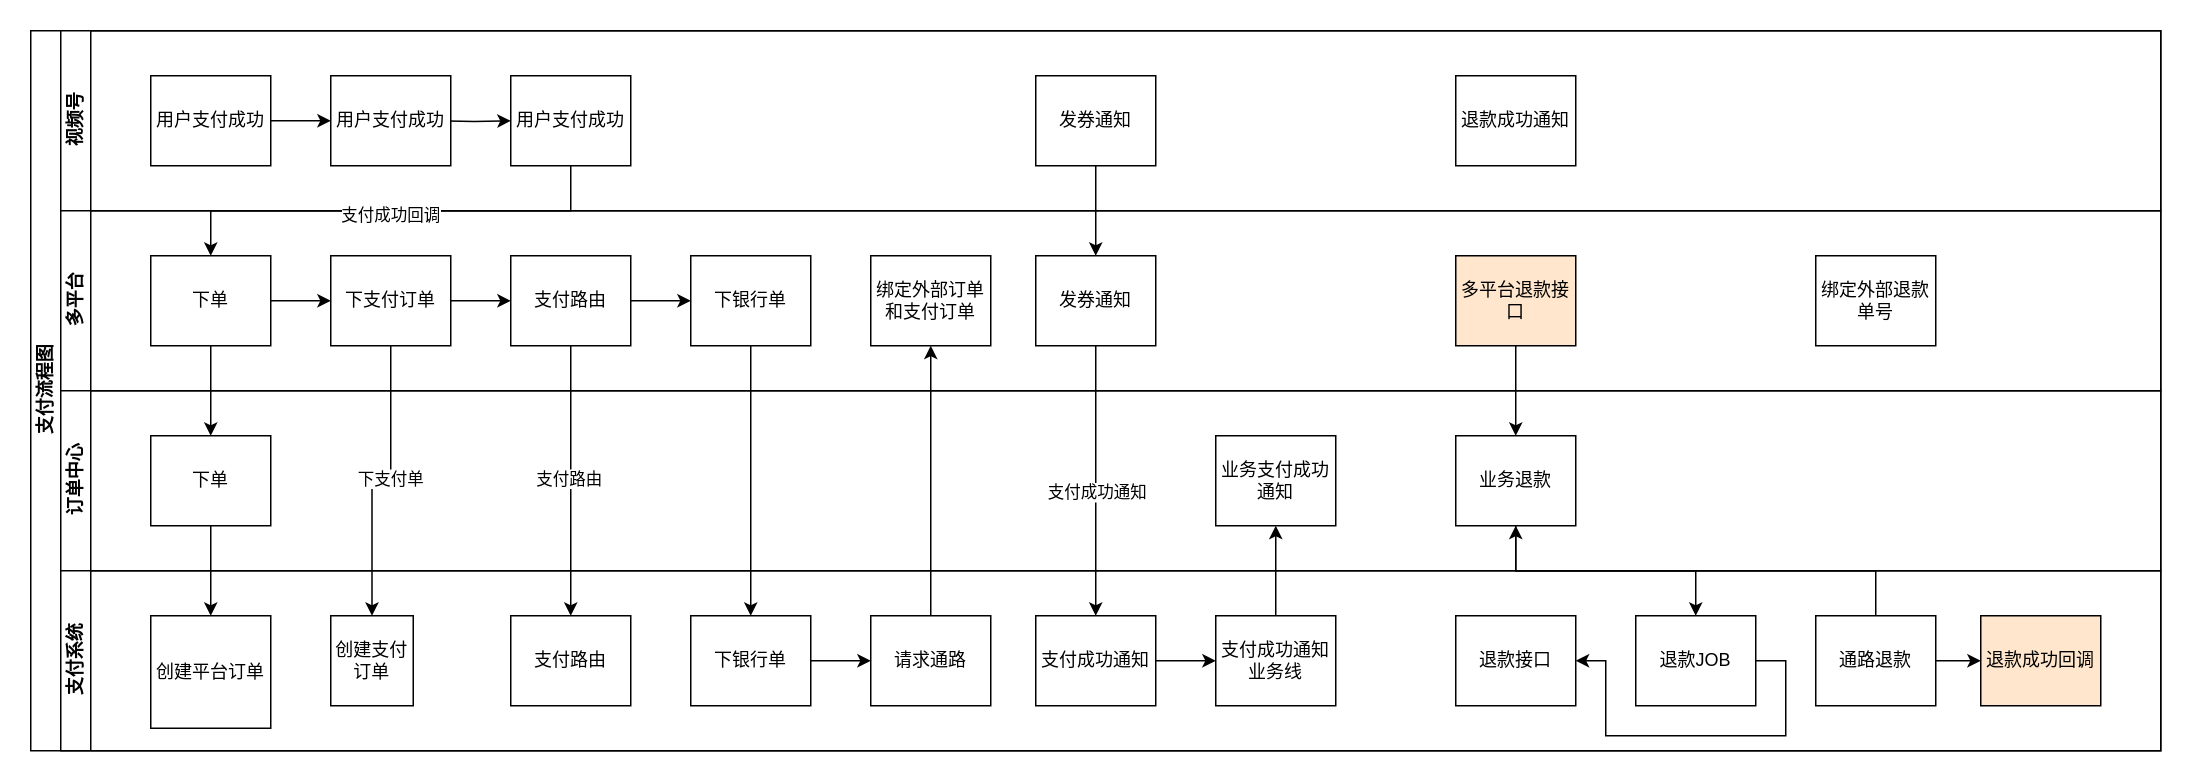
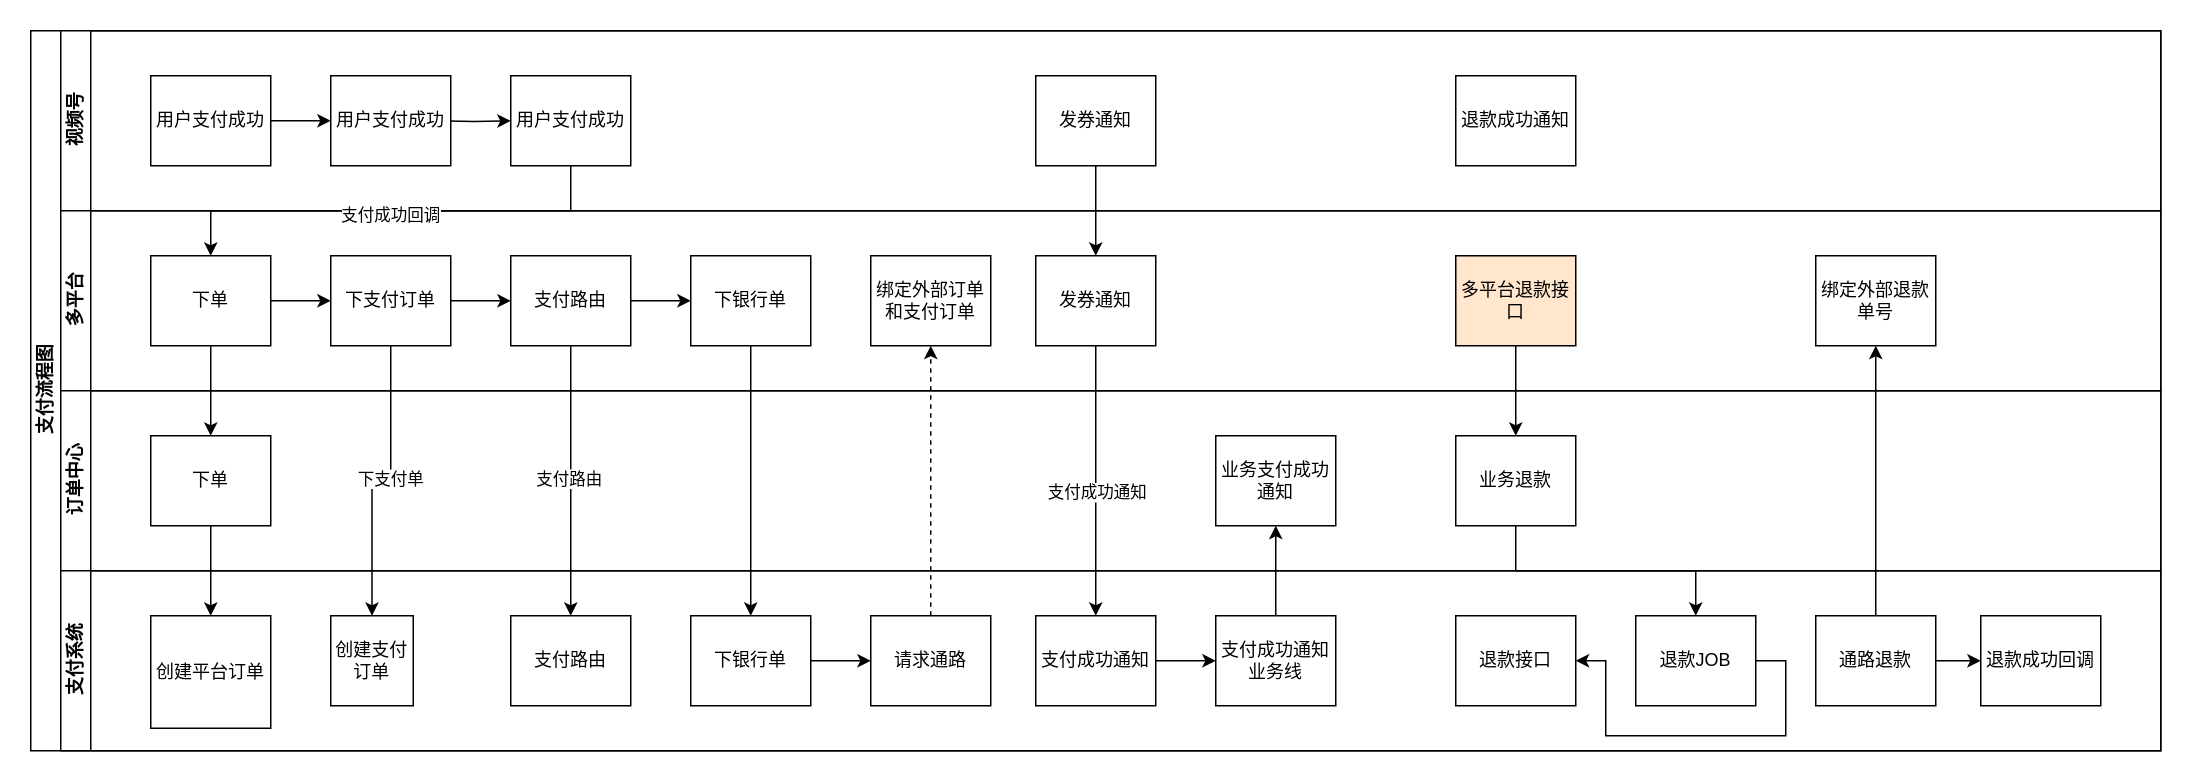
  <mxCell id="0" />
  <mxCell id="1" parent="0" />
  <mxCell id="2" value="支付流程图" style="swimlane;html=1;childLayout=stackLayout;resizeParent=1;resizeParentMax=0;horizontal=0;startSize=20;horizontalStack=0;" parent="1" vertex="1"><mxGeometry x="20" y="20" width="1420" height="480" as="geometry" /></mxCell>
  <mxCell id="3" value="视频号" style="swimlane;html=1;startSize=20;horizontal=0;" parent="2" vertex="1"><mxGeometry x="20" width="1400" height="120" as="geometry" /></mxCell>
  <mxCell id="4" value="" style="edgeStyle=orthogonalEdgeStyle;rounded=0;orthogonalLoop=1;jettySize=auto;html=1;" parent="3" target="5" edge="1"><mxGeometry relative="1" as="geometry"><mxPoint x="250" y="60" as="sourcePoint" /></mxGeometry></mxCell>
  <mxCell id="5" value="用户支付成功" style="rounded=0;whiteSpace=wrap;html=1;fontFamily=Helvetica;fontSize=12;fontColor=#000000;align=center;" parent="3" vertex="1"><mxGeometry x="300" y="30" width="80" height="60" as="geometry" /></mxCell>
  <mxCell id="6" value="用户支付成功" style="rounded=0;whiteSpace=wrap;html=1;fontFamily=Helvetica;fontSize=12;fontColor=#000000;align=center;" parent="3" vertex="1"><mxGeometry x="180" y="30" width="80" height="60" as="geometry" /></mxCell>
  <mxCell id="7" style="edgeStyle=orthogonalEdgeStyle;rounded=0;orthogonalLoop=1;jettySize=auto;html=1;exitX=1;exitY=0.5;exitDx=0;exitDy=0;entryX=0;entryY=0.5;entryDx=0;entryDy=0;" parent="3" source="8" target="6" edge="1"><mxGeometry relative="1" as="geometry" /></mxCell>
  <mxCell id="8" value="用户支付成功" style="rounded=0;whiteSpace=wrap;html=1;fontFamily=Helvetica;fontSize=12;fontColor=#000000;align=center;" parent="3" vertex="1"><mxGeometry x="60" y="30" width="80" height="60" as="geometry" /></mxCell>
  <mxCell id="9" value="多平台" style="swimlane;html=1;startSize=20;horizontal=0;" parent="2" vertex="1"><mxGeometry x="20" y="120" width="1400" height="120" as="geometry" /></mxCell>
  <mxCell id="10" style="edgeStyle=orthogonalEdgeStyle;rounded=0;orthogonalLoop=1;jettySize=auto;html=1;exitX=1;exitY=0.5;exitDx=0;exitDy=0;entryX=0;entryY=0.5;entryDx=0;entryDy=0;" parent="9" source="11" target="13" edge="1"><mxGeometry relative="1" as="geometry" /></mxCell>
  <mxCell id="11" value="下单" style="rounded=0;whiteSpace=wrap;html=1;fontFamily=Helvetica;fontSize=12;fontColor=#000000;align=center;" parent="9" vertex="1"><mxGeometry x="60" y="30" width="80" height="60" as="geometry" /></mxCell>
  <mxCell id="12" style="edgeStyle=orthogonalEdgeStyle;rounded=0;orthogonalLoop=1;jettySize=auto;html=1;exitX=1;exitY=0.5;exitDx=0;exitDy=0;entryX=0;entryY=0.5;entryDx=0;entryDy=0;" parent="9" source="13" target="15" edge="1"><mxGeometry relative="1" as="geometry" /></mxCell>
  <mxCell id="13" value="下支付订单" style="rounded=0;whiteSpace=wrap;html=1;fontFamily=Helvetica;fontSize=12;fontColor=#000000;align=center;" parent="9" vertex="1"><mxGeometry x="180" y="30" width="80" height="60" as="geometry" /></mxCell>
  <mxCell id="14" style="edgeStyle=orthogonalEdgeStyle;rounded=0;orthogonalLoop=1;jettySize=auto;html=1;exitX=1;exitY=0.5;exitDx=0;exitDy=0;" edge="1" parent="9" source="15" target="16"><mxGeometry relative="1" as="geometry" /></mxCell>
  <mxCell id="15" value="支付路由" style="rounded=0;whiteSpace=wrap;html=1;fontFamily=Helvetica;fontSize=12;fontColor=#000000;align=center;" parent="9" vertex="1"><mxGeometry x="300" y="30" width="80" height="60" as="geometry" /></mxCell>
  <mxCell id="16" value="下银行单" style="rounded=0;whiteSpace=wrap;html=1;fontFamily=Helvetica;fontSize=12;fontColor=#000000;align=center;" vertex="1" parent="9"><mxGeometry x="420" y="30" width="80" height="60" as="geometry" /></mxCell>
  <mxCell id="17" style="edgeStyle=orthogonalEdgeStyle;rounded=0;orthogonalLoop=1;jettySize=auto;html=1;exitX=0.5;exitY=1;exitDx=0;exitDy=0;" edge="1" parent="9" source="16" target="16"><mxGeometry relative="1" as="geometry" /></mxCell>
  <mxCell id="18" value="绑定外部订单和支付订单" style="rounded=0;whiteSpace=wrap;html=1;fontFamily=Helvetica;fontSize=12;fontColor=#000000;align=center;" vertex="1" parent="9"><mxGeometry x="540" y="30" width="80" height="60" as="geometry" /></mxCell>
  <mxCell id="19" value="绑定外部退款单号" style="rounded=0;whiteSpace=wrap;html=1;fontFamily=Helvetica;fontSize=12;fontColor=#000000;align=center;" vertex="1" parent="9"><mxGeometry x="1170" y="30" width="80" height="60" as="geometry" /></mxCell>
  <mxCell id="20" value="订单中心" style="swimlane;html=1;startSize=20;horizontal=0;" parent="2" vertex="1"><mxGeometry x="20" y="240" width="1400" height="120" as="geometry" /></mxCell>
  <mxCell id="21" value="下单" style="rounded=0;whiteSpace=wrap;html=1;fontFamily=Helvetica;fontSize=12;fontColor=#000000;align=center;" parent="20" vertex="1"><mxGeometry x="60" y="30" width="80" height="60" as="geometry" /></mxCell>
  <mxCell id="22" style="edgeStyle=orthogonalEdgeStyle;rounded=0;orthogonalLoop=1;jettySize=auto;html=1;exitX=0.5;exitY=1;exitDx=0;exitDy=0;entryX=0.5;entryY=0;entryDx=0;entryDy=0;" parent="2" source="5" target="11" edge="1"><mxGeometry relative="1" as="geometry" /></mxCell>
  <mxCell id="23" value="支付成功回调" style="edgeLabel;html=1;align=center;verticalAlign=middle;resizable=0;points=[];" parent="22" vertex="1" connectable="0"><mxGeometry x="0.007" y="2" relative="1" as="geometry"><mxPoint as="offset" /></mxGeometry></mxCell>
  <mxCell id="24" style="edgeStyle=orthogonalEdgeStyle;rounded=0;orthogonalLoop=1;jettySize=auto;html=1;exitX=0.5;exitY=1;exitDx=0;exitDy=0;" parent="2" source="11" target="21" edge="1"><mxGeometry relative="1" as="geometry" /></mxCell>
  <mxCell id="25" style="edgeStyle=orthogonalEdgeStyle;rounded=0;orthogonalLoop=1;jettySize=auto;html=1;exitX=0.5;exitY=1;exitDx=0;exitDy=0;" parent="2" source="21" target="32" edge="1"><mxGeometry relative="1" as="geometry" /></mxCell>
  <mxCell id="26" style="edgeStyle=orthogonalEdgeStyle;rounded=0;orthogonalLoop=1;jettySize=auto;html=1;exitX=0.5;exitY=1;exitDx=0;exitDy=0;entryX=0.5;entryY=0;entryDx=0;entryDy=0;" parent="2" source="13" target="33" edge="1"><mxGeometry relative="1" as="geometry" /></mxCell>
  <mxCell id="27" value="下支付单" style="edgeLabel;html=1;align=center;verticalAlign=middle;resizable=0;points=[];" parent="26" vertex="1" connectable="0"><mxGeometry x="-0.089" y="-1" relative="1" as="geometry"><mxPoint as="offset" /></mxGeometry></mxCell>
  <mxCell id="28" style="edgeStyle=orthogonalEdgeStyle;rounded=0;orthogonalLoop=1;jettySize=auto;html=1;exitX=0.5;exitY=1;exitDx=0;exitDy=0;entryX=0.5;entryY=0;entryDx=0;entryDy=0;" parent="2" source="15" target="34" edge="1"><mxGeometry relative="1" as="geometry" /></mxCell>
  <mxCell id="29" value="支付路由" style="edgeLabel;html=1;align=center;verticalAlign=middle;resizable=0;points=[];" parent="28" vertex="1" connectable="0"><mxGeometry x="-0.022" y="-2" relative="1" as="geometry"><mxPoint as="offset" /></mxGeometry></mxCell>
  <mxCell id="30" style="edgeStyle=orthogonalEdgeStyle;rounded=0;orthogonalLoop=1;jettySize=auto;html=1;exitX=0.5;exitY=1;exitDx=0;exitDy=0;entryX=0.5;entryY=0;entryDx=0;entryDy=0;" edge="1" parent="2" source="16" target="53"><mxGeometry relative="1" as="geometry" /></mxCell>
  <mxCell id="31" value="支付系统" style="swimlane;html=1;startSize=20;horizontal=0;" parent="2" vertex="1"><mxGeometry x="20" y="360" width="1400" height="120" as="geometry" /></mxCell>
  <mxCell id="32" value="创建平台订单" style="rounded=0;whiteSpace=wrap;html=1;fontFamily=Helvetica;fontSize=12;fontColor=#000000;align=center;" parent="31" vertex="1"><mxGeometry x="60" y="30" width="80" height="75" as="geometry" /></mxCell>
  <mxCell id="33" value="创建支付订单" style="rounded=0;whiteSpace=wrap;html=1;fontFamily=Helvetica;fontSize=12;fontColor=#000000;align=center;" parent="31" vertex="1"><mxGeometry x="180" y="30" width="55" height="60" as="geometry" /></mxCell>
  <mxCell id="34" value="支付路由" style="rounded=0;whiteSpace=wrap;html=1;fontFamily=Helvetica;fontSize=12;fontColor=#000000;align=center;" parent="31" vertex="1"><mxGeometry x="300" y="30" width="80" height="60" as="geometry" /></mxCell>
  <mxCell id="35" value="发券通知" style="rounded=0;whiteSpace=wrap;html=1;fontFamily=Helvetica;fontSize=12;fontColor=#000000;align=center;" parent="31" vertex="1"><mxGeometry x="650" y="-330" width="80" height="60" as="geometry" /></mxCell>
  <mxCell id="36" value="退款成功通知" style="rounded=0;whiteSpace=wrap;html=1;fontFamily=Helvetica;fontSize=12;fontColor=#000000;align=center;" parent="31" vertex="1"><mxGeometry x="930" y="-330" width="80" height="60" as="geometry" /></mxCell>
  <mxCell id="37" value="发券通知" style="rounded=0;whiteSpace=wrap;html=1;fontFamily=Helvetica;fontSize=12;fontColor=#000000;align=center;" parent="31" vertex="1"><mxGeometry x="650" y="-210" width="80" height="60" as="geometry" /></mxCell>
  <mxCell id="38" style="edgeStyle=orthogonalEdgeStyle;rounded=0;orthogonalLoop=1;jettySize=auto;html=1;exitX=0.5;exitY=1;exitDx=0;exitDy=0;entryX=0.5;entryY=0;entryDx=0;entryDy=0;" parent="31" source="35" target="37" edge="1"><mxGeometry relative="1" as="geometry" /></mxCell>
  <mxCell id="39" value="多平台退款接口" style="rounded=0;whiteSpace=wrap;html=1;fontFamily=Helvetica;fontSize=12;fontColor=#000000;align=center;fillColor=#ffe6cc;" parent="31" vertex="1"><mxGeometry x="930" y="-210" width="80" height="60" as="geometry" /></mxCell>
  <mxCell id="40" style="edgeStyle=orthogonalEdgeStyle;rounded=0;orthogonalLoop=1;jettySize=auto;html=1;exitX=0.5;exitY=1;exitDx=0;exitDy=0;" parent="31" source="39" target="42" edge="1"><mxGeometry relative="1" as="geometry" /></mxCell>
  <mxCell id="41" value="业务支付成功通知" style="rounded=0;whiteSpace=wrap;html=1;fontFamily=Helvetica;fontSize=12;fontColor=#000000;align=center;" parent="31" vertex="1"><mxGeometry x="770" y="-90" width="80" height="60" as="geometry" /></mxCell>
  <mxCell id="42" value="业务退款" style="rounded=0;whiteSpace=wrap;html=1;fontFamily=Helvetica;fontSize=12;fontColor=#000000;align=center;" parent="31" vertex="1"><mxGeometry x="930" y="-90" width="80" height="60" as="geometry" /></mxCell>
  <mxCell id="43" style="edgeStyle=orthogonalEdgeStyle;rounded=0;orthogonalLoop=1;jettySize=auto;html=1;exitX=1;exitY=0.5;exitDx=0;exitDy=0;entryX=0;entryY=0.5;entryDx=0;entryDy=0;" parent="31" source="44" target="47" edge="1"><mxGeometry relative="1" as="geometry" /></mxCell>
  <mxCell id="44" value="支付成功通知" style="rounded=0;whiteSpace=wrap;html=1;fontFamily=Helvetica;fontSize=12;fontColor=#000000;align=center;" parent="31" vertex="1"><mxGeometry x="650" y="30" width="80" height="60" as="geometry" /></mxCell>
  <mxCell id="45" style="edgeStyle=orthogonalEdgeStyle;rounded=0;orthogonalLoop=1;jettySize=auto;html=1;exitX=0.5;exitY=1;exitDx=0;exitDy=0;entryX=0.5;entryY=0;entryDx=0;entryDy=0;" parent="31" source="37" target="44" edge="1"><mxGeometry relative="1" as="geometry" /></mxCell>
  <mxCell id="46" value="支付成功通知" style="edgeLabel;html=1;align=center;verticalAlign=middle;resizable=0;points=[];" parent="45" vertex="1" connectable="0"><mxGeometry x="0.078" relative="1" as="geometry"><mxPoint as="offset" /></mxGeometry></mxCell>
  <mxCell id="47" value="支付成功通知业务线" style="rounded=0;whiteSpace=wrap;html=1;fontFamily=Helvetica;fontSize=12;fontColor=#000000;align=center;" parent="31" vertex="1"><mxGeometry x="770" y="30" width="80" height="60" as="geometry" /></mxCell>
  <mxCell id="48" style="edgeStyle=orthogonalEdgeStyle;rounded=0;orthogonalLoop=1;jettySize=auto;html=1;exitX=0.5;exitY=0;exitDx=0;exitDy=0;entryX=0.5;entryY=1;entryDx=0;entryDy=0;" parent="31" source="47" target="41" edge="1"><mxGeometry relative="1" as="geometry" /></mxCell>
  <mxCell id="49" value="退款接口" style="rounded=0;whiteSpace=wrap;html=1;fontFamily=Helvetica;fontSize=12;fontColor=#000000;align=center;" parent="31" vertex="1"><mxGeometry x="930" y="30" width="80" height="60" as="geometry" /></mxCell>
  <mxCell id="50" style="edgeStyle=orthogonalEdgeStyle;rounded=0;orthogonalLoop=1;jettySize=auto;html=1;exitX=0.5;exitY=1;exitDx=0;exitDy=0;" parent="31" source="42" target="56" edge="1"><mxGeometry relative="1" as="geometry" /></mxCell>
- <mxCell id="51" value="退款成功回调" style="rounded=0;whiteSpace=wrap;html=1;fontFamily=Helvetica;fontSize=12;fontColor=#000000;align=center;fillColor=#ffe6cc;" parent="31" vertex="1"><mxGeometry x="1280" y="30" width="80" height="60" as="geometry" /></mxCell>
+ <mxCell id="51" value="退款成功回调" style="rounded=0;whiteSpace=wrap;html=1;fontFamily=Helvetica;fontSize=12;fontColor=#000000;align=center;" parent="31" vertex="1"><mxGeometry x="1280" y="30" width="80" height="60" as="geometry" /></mxCell>
  <mxCell id="52" value="" style="edgeStyle=orthogonalEdgeStyle;rounded=0;orthogonalLoop=1;jettySize=auto;html=1;" edge="1" parent="31" source="53" target="54"><mxGeometry relative="1" as="geometry" /></mxCell>
  <mxCell id="53" value="下银行单" style="rounded=0;whiteSpace=wrap;html=1;fontFamily=Helvetica;fontSize=12;fontColor=#000000;align=center;" vertex="1" parent="31"><mxGeometry x="420" y="30" width="80" height="60" as="geometry" /></mxCell>
  <mxCell id="54" value="请求通路" style="rounded=0;whiteSpace=wrap;html=1;fontFamily=Helvetica;fontSize=12;fontColor=#000000;align=center;" vertex="1" parent="31"><mxGeometry x="540" y="30" width="80" height="60" as="geometry" /></mxCell>
  <mxCell id="55" style="edgeStyle=orthogonalEdgeStyle;rounded=0;orthogonalLoop=1;jettySize=auto;html=1;exitX=1;exitY=0.5;exitDx=0;exitDy=0;" edge="1" parent="31" source="56" target="49"><mxGeometry relative="1" as="geometry" /></mxCell>
  <mxCell id="56" value="退款JOB" style="rounded=0;whiteSpace=wrap;html=1;fontFamily=Helvetica;fontSize=12;fontColor=#000000;align=center;" vertex="1" parent="31"><mxGeometry x="1050" y="30" width="80" height="60" as="geometry" /></mxCell>
  <mxCell id="57" style="edgeStyle=orthogonalEdgeStyle;rounded=0;orthogonalLoop=1;jettySize=auto;html=1;exitX=1;exitY=0.5;exitDx=0;exitDy=0;entryX=0;entryY=0.5;entryDx=0;entryDy=0;" edge="1" parent="31" source="58" target="51"><mxGeometry relative="1" as="geometry" /></mxCell>
  <mxCell id="58" value="通路退款" style="rounded=0;whiteSpace=wrap;html=1;fontFamily=Helvetica;fontSize=12;fontColor=#000000;align=center;" vertex="1" parent="31"><mxGeometry x="1170" y="30" width="80" height="60" as="geometry" /></mxCell>
- <mxCell id="59" style="edgeStyle=orthogonalEdgeStyle;rounded=0;orthogonalLoop=1;jettySize=auto;html=1;exitX=0.5;exitY=0;exitDx=0;exitDy=0;entryX=0.5;entryY=1;entryDx=0;entryDy=0;" edge="1" parent="2" source="54" target="18"><mxGeometry relative="1" as="geometry" /></mxCell>
- <mxCell id="60" style="edgeStyle=orthogonalEdgeStyle;rounded=0;orthogonalLoop=1;jettySize=auto;html=1;exitX=0.5;exitY=0;exitDx=0;exitDy=0;" edge="1" parent="2" source="58" target="42"><mxGeometry relative="1" as="geometry" /></mxCell>
+ <mxCell id="59" style="edgeStyle=orthogonalEdgeStyle;rounded=0;orthogonalLoop=1;jettySize=auto;html=1;exitX=0.5;exitY=0;exitDx=0;exitDy=0;entryX=0.5;entryY=1;entryDx=0;entryDy=0;dashed=1;" edge="1" parent="2" source="54" target="18"><mxGeometry relative="1" as="geometry" /></mxCell>
+ <mxCell id="60" style="edgeStyle=orthogonalEdgeStyle;rounded=0;orthogonalLoop=1;jettySize=auto;html=1;exitX=0.5;exitY=0;exitDx=0;exitDy=0;entryX=0.5;entryY=1;entryDx=0;entryDy=0;" edge="1" parent="2" source="58" target="19"><mxGeometry relative="1" as="geometry" /></mxCell>
